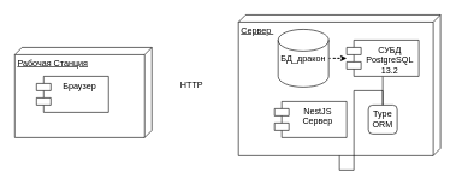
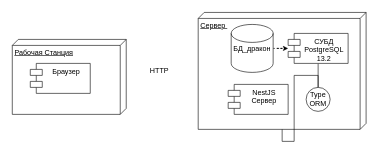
  <mxCell id="0" />
  <mxCell id="1" parent="0" />
  <mxCell id="2" value="Сервер&amp;nbsp;" style="verticalAlign=top;align=left;spacingTop=8;spacingLeft=2;spacingRight=12;shape=cube;size=10;direction=south;fontStyle=4;html=1;" parent="1" vertex="1"><mxGeometry x="330" y="20" width="280" height="195" as="geometry" /></mxCell>
  <mxCell id="3" style="edgeStyle=orthogonalEdgeStyle;rounded=0;orthogonalLoop=1;jettySize=auto;html=1;dashed=1;" parent="1" source="4" target="6" edge="1"><mxGeometry relative="1" as="geometry" /></mxCell>
  <mxCell id="4" value="БД_дракон" style="shape=cylinder2;whiteSpace=wrap;html=1;boundedLbl=1;backgroundOutline=1;size=15;" parent="1" vertex="1"><mxGeometry x="385" y="40" width="70" height="80" as="geometry" /></mxCell>
  <mxCell id="5" style="edgeStyle=orthogonalEdgeStyle;rounded=0;orthogonalLoop=1;jettySize=auto;html=1;endArrow=none;endFill=0;" parent="1" source="6" target="8" edge="1"><mxGeometry relative="1" as="geometry" /></mxCell>
  <mxCell id="6" value="СУБД&#10;PostgreSQL &#10;13.2" style="shape=module;align=left;spacingLeft=20;align=center;verticalAlign=top;" parent="1" vertex="1"><mxGeometry x="480" y="55" width="100" height="50" as="geometry" /></mxCell>
  <mxCell id="7" style="edgeStyle=orthogonalEdgeStyle;rounded=0;orthogonalLoop=1;jettySize=auto;html=1;endArrow=none;endFill=0;" parent="1" source="8" target="2" edge="1"><mxGeometry relative="1" as="geometry" /></mxCell>
- <mxCell id="8" value="Type&lt;br&gt;ORM" style="whiteSpace=wrap;html=1;aspect=fixed;rounded=1;" parent="1" vertex="1"><mxGeometry x="510" y="145" width="40" height="40" as="geometry" /></mxCell>
+ <mxCell id="8" value="Type&lt;br&gt;ORM" style="ellipse;whiteSpace=wrap;html=1;aspect=fixed;" parent="1" vertex="1"><mxGeometry x="510" y="145" width="40" height="40" as="geometry" /></mxCell>
  <mxCell id="9" value="NestJS&#10;Сервер" style="shape=module;align=left;spacingLeft=20;align=center;verticalAlign=top;" parent="1" vertex="1"><mxGeometry x="380" y="140" width="100" height="50" as="geometry" /></mxCell>
  <mxCell id="10" value="Рабочая Станция" style="verticalAlign=top;align=left;spacingTop=8;spacingLeft=2;spacingRight=12;shape=cube;size=10;direction=south;fontStyle=4;html=1;" parent="1" vertex="1"><mxGeometry x="20" y="65" width="190" height="125" as="geometry" /></mxCell>
  <mxCell id="11" value="Браузер" style="shape=module;align=left;spacingLeft=20;align=center;verticalAlign=top;" parent="1" vertex="1"><mxGeometry x="50" y="105" width="100" height="50" as="geometry" /></mxCell>
  <mxCell id="12" value="HTTP" style="text;html=1;align=center;verticalAlign=middle;resizable=0;points=[];autosize=1;" parent="1" vertex="1"><mxGeometry x="240" y="107.5" width="50" height="20" as="geometry" /></mxCell>
